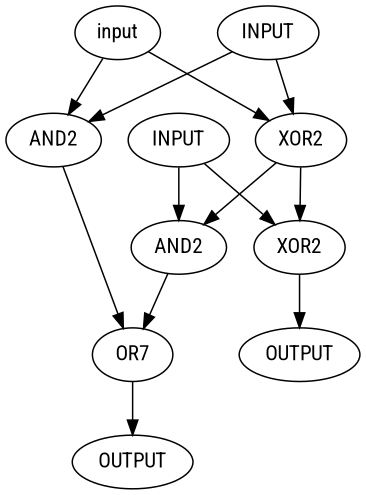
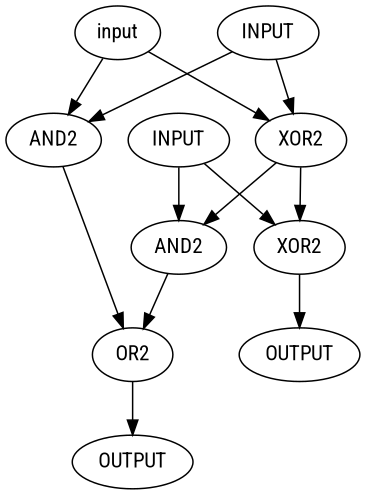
  digraph {
    fontname="Roboto Condensed"
    node [fontname="Roboto Condensed"]
    edge [fontname="Roboto Condensed"]
    n1 [label=input]
    n2 [label=XOR2]
    n3 [label=AND2]
    n4 [label=INPUT]
    n5 [label=INPUT]
    n6 [label=XOR2]
    n7 [label=AND2]
    n8 [label=OUTPUT]
    n9 [label=OUTPUT]
-   n10 [label=OR7]
+   n10 [label=OR2]
    n1 -> n2
    n1 -> n3
    n2 -> n6
    n2 -> n7
    n3 -> n10
    n4 -> n2
    n4 -> n3
    n5 -> n6
    n5 -> n7
    n6 -> n8
    n7 -> n10
    n10 -> n9
  }
